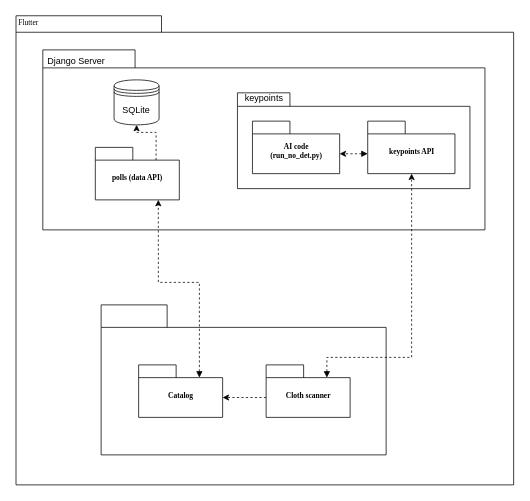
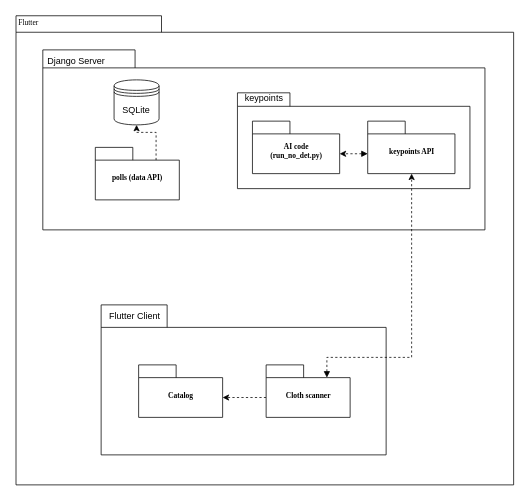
  <mxCell id="0" />
  <mxCell id="1" parent="0" />
  <mxCell id="2" value="" style="shape=folder;fontStyle=1;spacingTop=10;tabWidth=194;tabHeight=22;tabPosition=left;html=1;rounded=0;shadow=0;comic=0;labelBackgroundColor=none;strokeWidth=1;fillColor=none;fontFamily=Verdana;fontSize=10;align=center;" parent="1" vertex="1"><mxGeometry x="20.5" y="20.5" width="663.5" height="625.5" as="geometry" /></mxCell>
  <mxCell id="3" value="Flutter" style="text;html=1;align=left;verticalAlign=top;spacingTop=-4;fontSize=10;fontFamily=Verdana" parent="1" vertex="1"><mxGeometry x="21.5" y="20.5" width="130" height="20" as="geometry" /></mxCell>
  <mxCell id="4" value="" style="group" vertex="1" connectable="0" parent="1"><mxGeometry x="56.25" y="66" width="589.5" height="240" as="geometry" /></mxCell>
  <mxCell id="5" value="" style="shape=folder;fontStyle=1;spacingTop=10;tabWidth=123;tabHeight=24;tabPosition=left;html=1;rounded=0;shadow=0;comic=0;labelBackgroundColor=none;strokeColor=#000000;strokeWidth=1;fillColor=#ffffff;fontFamily=Verdana;fontSize=10;fontColor=#000000;align=center;" parent="4" vertex="1"><mxGeometry width="589.5" height="240" as="geometry" /></mxCell>
  <mxCell id="6" style="edgeStyle=orthogonalEdgeStyle;rounded=0;orthogonalLoop=1;jettySize=auto;html=1;exitX=0;exitY=0;exitDx=81;exitDy=17;exitPerimeter=0;entryX=0.5;entryY=1;entryDx=0;entryDy=0;dashed=1;" edge="1" parent="4" source="7" target="15"><mxGeometry relative="1" as="geometry" /></mxCell>
  <mxCell id="7" value="polls (data API)" style="shape=folder;fontStyle=1;spacingTop=10;tabWidth=50;tabHeight=17;tabPosition=left;html=1;rounded=0;shadow=0;comic=0;labelBackgroundColor=none;strokeColor=#000000;strokeWidth=1;fillColor=#ffffff;fontFamily=Verdana;fontSize=10;fontColor=#000000;align=center;" parent="4" vertex="1"><mxGeometry x="70" y="130" width="112" height="70" as="geometry" /></mxCell>
  <mxCell id="8" value="Django Server" style="text;strokeColor=none;align=center;fillColor=none;html=1;verticalAlign=middle;whiteSpace=wrap;rounded=0;" vertex="1" parent="4"><mxGeometry width="90" height="30" as="geometry" /></mxCell>
  <mxCell id="9" value="" style="group" vertex="1" connectable="0" parent="4"><mxGeometry x="279.5" y="50" width="290" height="135" as="geometry" /></mxCell>
  <mxCell id="10" value="" style="shape=folder;fontStyle=1;spacingTop=10;tabWidth=70;tabHeight=18;tabPosition=left;html=1;rounded=0;shadow=0;comic=0;labelBackgroundColor=none;strokeColor=#000000;strokeWidth=1;fillColor=#ffffff;fontFamily=Verdana;fontSize=10;fontColor=#000000;align=center;" parent="9" vertex="1"><mxGeometry x="-20" y="7.25" width="310" height="127.75" as="geometry" /></mxCell>
  <mxCell id="11" value="keypoints" style="text;strokeColor=none;align=center;fillColor=none;html=1;verticalAlign=middle;whiteSpace=wrap;rounded=0;" vertex="1" parent="9"><mxGeometry x="-31" width="93.462" height="30" as="geometry" /></mxCell>
  <mxCell id="12" value="AI code&lt;br&gt;(run_no_det.py)" style="shape=folder;fontStyle=1;spacingTop=10;tabWidth=50;tabHeight=17;tabPosition=left;html=1;rounded=0;shadow=0;comic=0;labelBackgroundColor=none;strokeColor=#000000;strokeWidth=1;fillColor=#ffffff;fontFamily=Verdana;fontSize=10;fontColor=#000000;align=center;" vertex="1" parent="9"><mxGeometry x="-0.005" y="45" width="116.308" height="70" as="geometry" /></mxCell>
  <mxCell id="13" style="edgeStyle=orthogonalEdgeStyle;rounded=0;orthogonalLoop=1;jettySize=auto;html=1;exitX=0;exitY=0;exitDx=0;exitDy=43.5;exitPerimeter=0;entryX=0;entryY=0;entryDx=116.308;entryDy=43.5;entryPerimeter=0;dashed=1;startArrow=block;startFill=1;" edge="1" parent="9" source="14" target="12"><mxGeometry relative="1" as="geometry" /></mxCell>
  <mxCell id="14" value="keypoints API" style="shape=folder;fontStyle=1;spacingTop=10;tabWidth=50;tabHeight=17;tabPosition=left;html=1;rounded=0;shadow=0;comic=0;labelBackgroundColor=none;strokeColor=#000000;strokeWidth=1;fillColor=#ffffff;fontFamily=Verdana;fontSize=10;fontColor=#000000;align=center;" vertex="1" parent="9"><mxGeometry x="153.695" y="45" width="116.308" height="70" as="geometry" /></mxCell>
  <mxCell id="15" value="SQLite" style="shape=datastore;whiteSpace=wrap;html=1;" vertex="1" parent="4"><mxGeometry x="95" y="40" width="60" height="60" as="geometry" /></mxCell>
  <mxCell id="16" value="" style="group" vertex="1" connectable="0" parent="1"><mxGeometry x="134" y="406" width="480" height="240" as="geometry" /></mxCell>
  <mxCell id="17" value="" style="shape=folder;fontStyle=1;spacingTop=10;tabWidth=88;tabHeight=30;tabPosition=left;html=1;rounded=0;shadow=0;comic=0;labelBackgroundColor=none;strokeWidth=1;fontFamily=Verdana;fontSize=10;align=center;" parent="16" vertex="1"><mxGeometry width="380" height="200" as="geometry" /></mxCell>
+ <mxCell id="18" value="Flutter Client" style="text;strokeColor=none;align=center;fillColor=none;html=1;verticalAlign=middle;whiteSpace=wrap;rounded=0;movable=1;resizable=1;rotatable=1;deletable=1;editable=1;locked=0;connectable=1;" vertex="1" parent="16"><mxGeometry width="90" height="30" as="geometry" /></mxCell>
  <mxCell id="19" style="edgeStyle=orthogonalEdgeStyle;rounded=0;orthogonalLoop=1;jettySize=auto;html=1;exitX=0;exitY=0;exitDx=0;exitDy=43.5;exitPerimeter=0;entryX=0;entryY=0;entryDx=112;entryDy=43.5;entryPerimeter=0;dashed=1;startArrow=none;startFill=0;" edge="1" parent="16" source="20" target="21"><mxGeometry relative="1" as="geometry" /></mxCell>
  <mxCell id="20" value="Cloth scanner" style="shape=folder;fontStyle=1;spacingTop=10;tabWidth=50;tabHeight=17;tabPosition=left;html=1;rounded=0;shadow=0;comic=0;labelBackgroundColor=none;strokeWidth=1;fontFamily=Verdana;fontSize=10;align=center;" parent="16" vertex="1"><mxGeometry x="220" y="80" width="112" height="70" as="geometry" /></mxCell>
  <mxCell id="21" value="Catalog" style="shape=folder;fontStyle=1;spacingTop=10;tabWidth=50;tabHeight=17;tabPosition=left;html=1;rounded=0;shadow=0;comic=0;labelBackgroundColor=none;strokeWidth=1;fontFamily=Verdana;fontSize=10;align=center;" parent="16" vertex="1"><mxGeometry x="50" y="80" width="112" height="70" as="geometry" /></mxCell>
  <mxCell id="22" style="edgeStyle=orthogonalEdgeStyle;rounded=0;orthogonalLoop=1;jettySize=auto;html=1;exitX=0;exitY=0;exitDx=81;exitDy=17;exitPerimeter=0;dashed=1;startArrow=block;startFill=1;" edge="1" parent="1" source="20" target="14"><mxGeometry relative="1" as="geometry"><Array as="points"><mxPoint x="435" y="476" /><mxPoint x="548" y="476" /></Array></mxGeometry></mxCell>
- <mxCell id="23" style="edgeStyle=orthogonalEdgeStyle;rounded=0;orthogonalLoop=1;jettySize=auto;html=1;exitX=0;exitY=0;exitDx=81;exitDy=17;exitPerimeter=0;entryX=0.75;entryY=1;entryDx=0;entryDy=0;entryPerimeter=0;dashed=1;startArrow=block;startFill=1;" edge="1" parent="1" source="21" target="7"><mxGeometry relative="1" as="geometry" /></mxCell>
